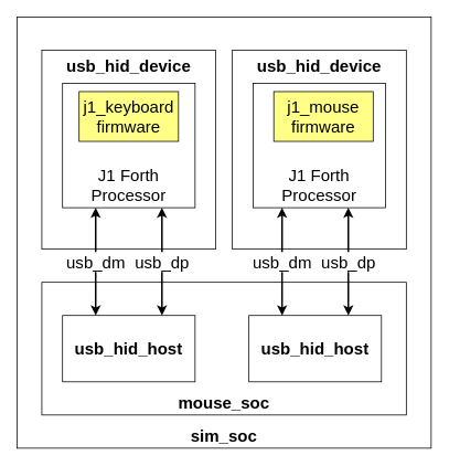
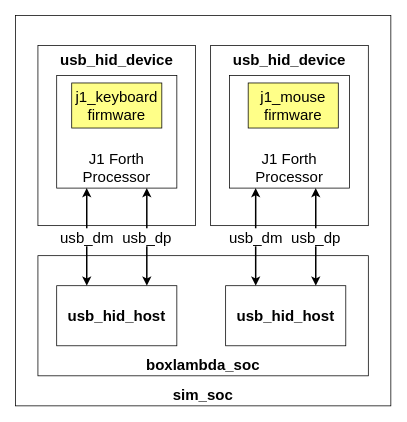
  <mxCell id="0" />
  <mxCell id="1" parent="0" />
  <mxCell id="2" value="sim_soc" style="rounded=0;whiteSpace=wrap;html=1;fontSize=20;strokeWidth=1;verticalAlign=bottom;fontStyle=1" vertex="1" parent="1"><mxGeometry x="20" y="20" width="500" height="520" as="geometry" /></mxCell>
- <mxCell id="3" value="mouse_soc" style="rounded=0;whiteSpace=wrap;html=1;fontSize=20;strokeWidth=1;verticalAlign=bottom;fontStyle=1" vertex="1" parent="1"><mxGeometry x="50" y="340" width="440" height="160" as="geometry" /></mxCell>
+ <mxCell id="3" value="boxlambda_soc" style="rounded=0;whiteSpace=wrap;html=1;fontSize=20;strokeWidth=1;verticalAlign=bottom;fontStyle=1" vertex="1" parent="1"><mxGeometry x="50" y="340" width="440" height="160" as="geometry" /></mxCell>
  <mxCell id="4" value="usb_hid_host" style="rounded=0;whiteSpace=wrap;html=1;fontSize=20;strokeWidth=1;fontStyle=1" vertex="1" parent="1"><mxGeometry x="75" y="380" width="160" height="80" as="geometry" /></mxCell>
  <mxCell id="5" value="usb_hid_host" style="rounded=0;whiteSpace=wrap;html=1;fontSize=20;strokeWidth=1;fontStyle=1" vertex="1" parent="1"><mxGeometry x="300" y="380" width="160" height="80" as="geometry" /></mxCell>
  <mxCell id="6" value="usb_hid_device" style="rounded=0;whiteSpace=wrap;html=1;fontSize=20;strokeWidth=1;verticalAlign=top;fontStyle=1" vertex="1" parent="1"><mxGeometry x="50" y="60" width="210" height="240" as="geometry" /></mxCell>
  <mxCell id="7" value="J1 Forth&lt;br&gt;Processor" style="rounded=0;whiteSpace=wrap;html=1;fontSize=20;strokeWidth=1;verticalAlign=bottom;" vertex="1" parent="1"><mxGeometry x="75" y="100" width="160" height="150" as="geometry" /></mxCell>
  <mxCell id="8" value="j1_keyboard&lt;br&gt;firmware" style="rounded=0;whiteSpace=wrap;html=1;fontSize=20;strokeColor=#000000;strokeWidth=1;fillColor=#FFFF88;" vertex="1" parent="1"><mxGeometry x="95" y="110" width="120" height="60" as="geometry" /></mxCell>
  <mxCell id="9" value="usb_dm" style="endArrow=classic;startArrow=classic;html=1;rounded=0;fontSize=20;strokeWidth=2;fillColor=default;edgeStyle=orthogonalEdgeStyle;" edge="1" parent="1" source="4" target="7"><mxGeometry width="50" height="50" relative="1" as="geometry"><mxPoint x="-75" y="360" as="sourcePoint" /><mxPoint x="-25" y="310" as="targetPoint" /><Array as="points"><mxPoint x="115" y="320" /><mxPoint x="115" y="320" /></Array></mxGeometry></mxCell>
  <mxCell id="10" value="usb_dp" style="endArrow=classic;startArrow=classic;html=1;rounded=0;fontSize=20;strokeWidth=2;fillColor=default;edgeStyle=orthogonalEdgeStyle;" edge="1" parent="1" source="4" target="7"><mxGeometry width="50" height="50" relative="1" as="geometry"><mxPoint x="185" y="340" as="sourcePoint" /><mxPoint x="235" y="290" as="targetPoint" /><Array as="points"><mxPoint x="195" y="310" /><mxPoint x="195" y="310" /></Array></mxGeometry></mxCell>
  <mxCell id="11" value="usb_hid_device" style="rounded=0;whiteSpace=wrap;html=1;fontSize=20;strokeWidth=1;verticalAlign=top;fontStyle=1" vertex="1" parent="1"><mxGeometry x="280" y="60" width="210" height="240" as="geometry" /></mxCell>
  <mxCell id="12" value="J1 Forth&lt;br&gt;Processor" style="rounded=0;whiteSpace=wrap;html=1;fontSize=20;strokeWidth=1;verticalAlign=bottom;" vertex="1" parent="1"><mxGeometry x="305" y="100" width="160" height="150" as="geometry" /></mxCell>
  <mxCell id="13" value="j1_mouse&lt;br&gt;firmware" style="rounded=0;whiteSpace=wrap;html=1;fontSize=20;strokeColor=#000000;strokeWidth=1;fillColor=#FFFF88;" vertex="1" parent="1"><mxGeometry x="330" y="110" width="120" height="60" as="geometry" /></mxCell>
  <mxCell id="14" value="usb_dm" style="endArrow=classic;startArrow=classic;html=1;rounded=0;fontSize=20;strokeWidth=2;fillColor=default;edgeStyle=orthogonalEdgeStyle;" edge="1" parent="1" target="12"><mxGeometry width="50" height="50" relative="1" as="geometry"><mxPoint x="340" y="380" as="sourcePoint" /><mxPoint x="200" y="310" as="targetPoint" /><Array as="points"><mxPoint x="340" y="320" /><mxPoint x="340" y="320" /></Array></mxGeometry></mxCell>
  <mxCell id="15" value="usb_dp" style="endArrow=classic;startArrow=classic;html=1;rounded=0;fontSize=20;strokeWidth=2;fillColor=default;edgeStyle=orthogonalEdgeStyle;" edge="1" parent="1" target="12"><mxGeometry width="50" height="50" relative="1" as="geometry"><mxPoint x="420" y="380" as="sourcePoint" /><mxPoint x="460" y="290" as="targetPoint" /><Array as="points"><mxPoint x="420" y="310" /><mxPoint x="420" y="310" /></Array></mxGeometry></mxCell>
